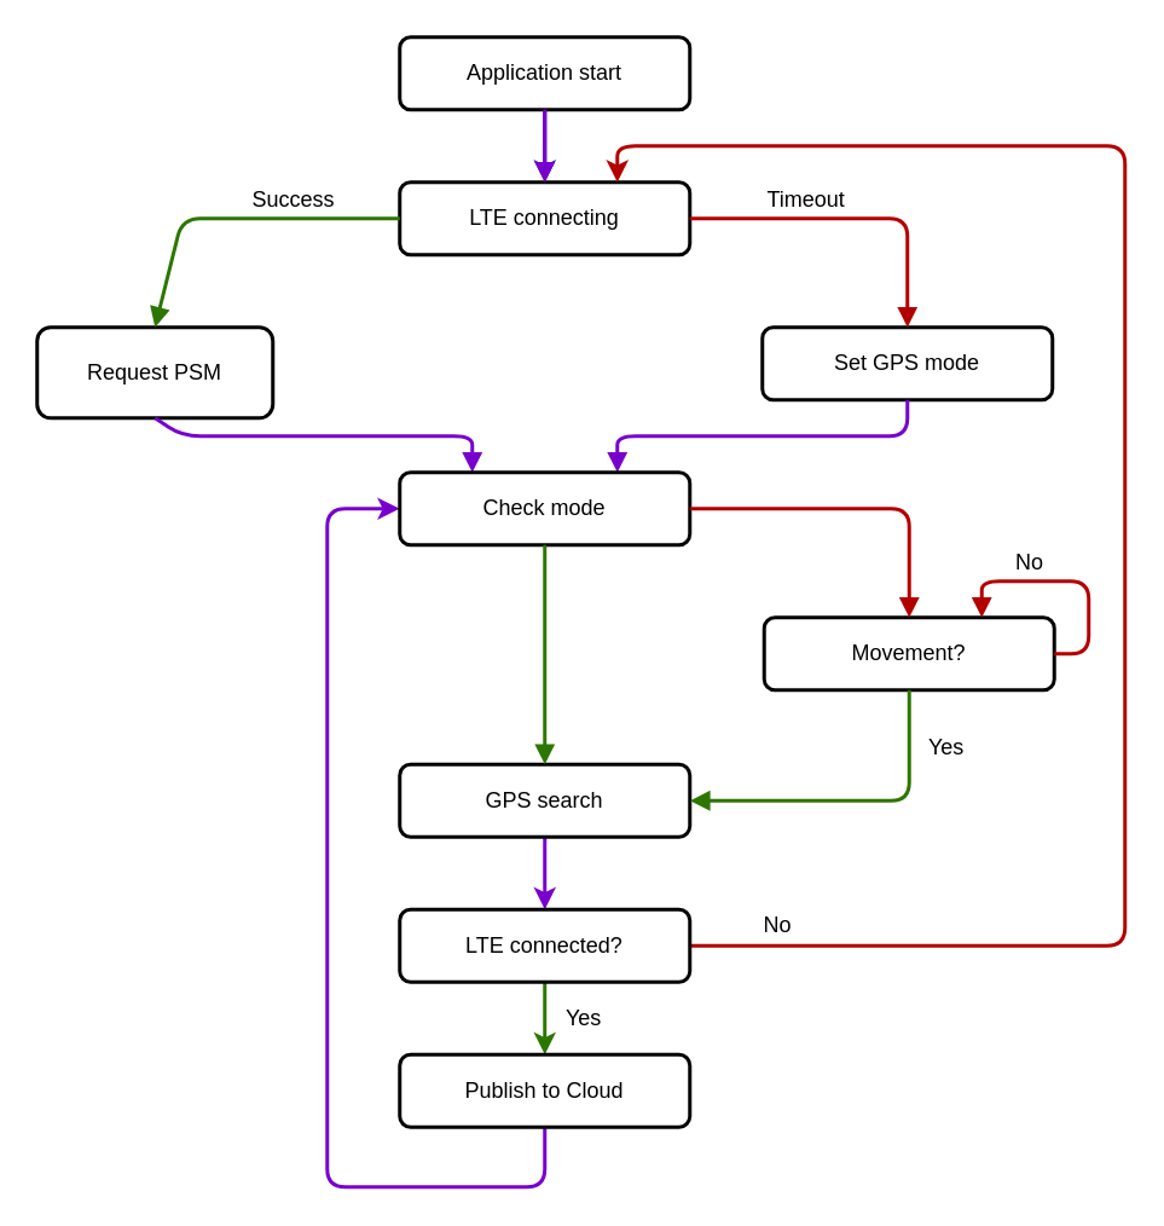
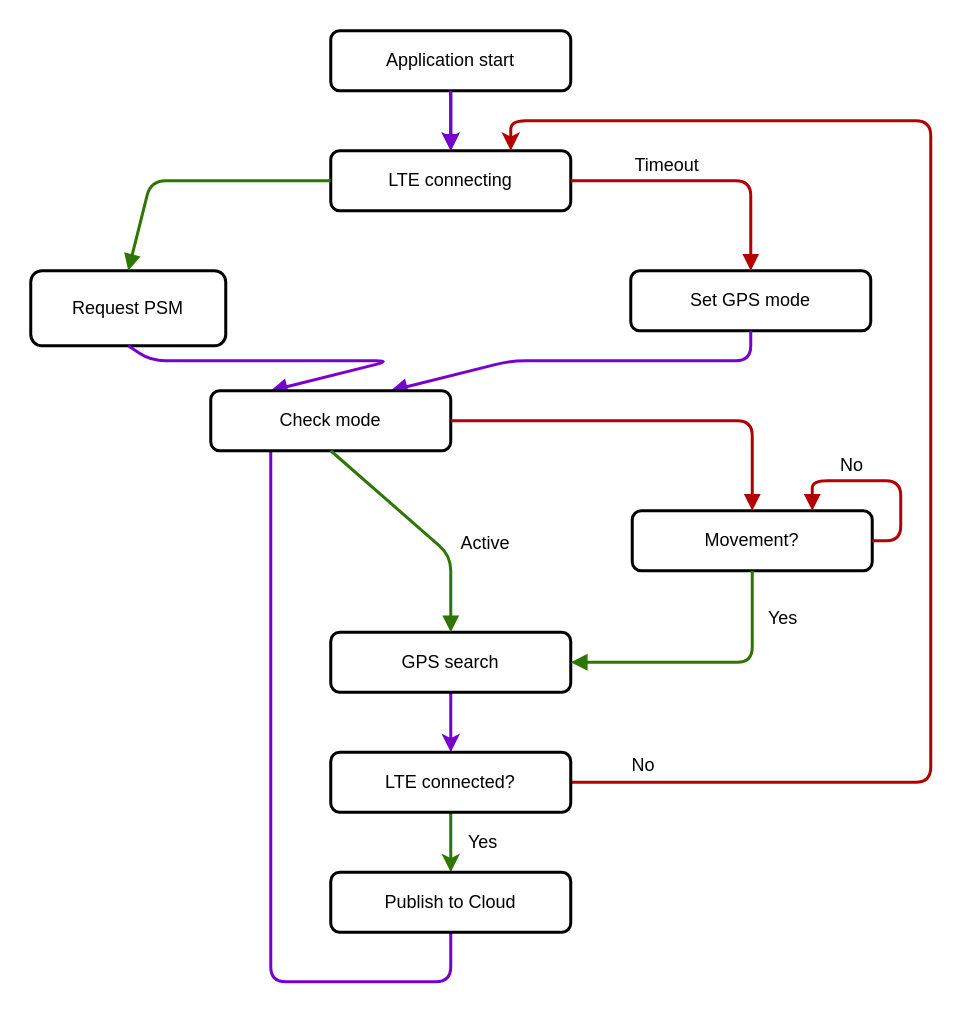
  <mxCell id="0" />
  <mxCell id="1" parent="0" />
  <mxCell id="2" value="" style="edgeStyle=none;rounded=1;orthogonalLoop=1;jettySize=auto;html=1;strokeWidth=2;fillColor=#6a00ff;strokeColor=#3700CC;" parent="1" source="3" target="4" edge="1"><mxGeometry relative="1" as="geometry" /></mxCell>
  <mxCell id="3" value="Application start" style="shape=ext;rounded=1;html=1;whiteSpace=wrap;strokeWidth=2;" parent="1" vertex="1"><mxGeometry x="220" y="20" width="160" height="40" as="geometry" /></mxCell>
  <mxCell id="4" value="&lt;div&gt;LTE connecting&lt;/div&gt;" style="shape=ext;rounded=1;html=1;whiteSpace=wrap;strokeWidth=2;" parent="1" vertex="1"><mxGeometry x="220" y="100" width="160" height="40" as="geometry" /></mxCell>
  <mxCell id="5" value="Request PSM" style="shape=ext;rounded=1;html=1;whiteSpace=wrap;strokeWidth=2;" parent="1" vertex="1"><mxGeometry x="20" y="180" width="130" height="50" as="geometry" /></mxCell>
  <mxCell id="6" value="Set GPS mode" style="shape=ext;rounded=1;html=1;whiteSpace=wrap;strokeWidth=2;" parent="1" vertex="1"><mxGeometry x="420" y="180" width="160" height="40" as="geometry" /></mxCell>
  <mxCell id="7" style="edgeStyle=orthogonalEdgeStyle;rounded=0;orthogonalLoop=1;jettySize=auto;html=1;exitX=0.5;exitY=1;exitDx=0;exitDy=0;entryX=0.5;entryY=0;entryDx=0;entryDy=0;strokeWidth=2;fillColor=#aa00ff;strokeColor=#7700CC;" parent="1" source="8" target="11" edge="1"><mxGeometry relative="1" as="geometry" /></mxCell>
  <mxCell id="8" value="GPS search" style="shape=ext;rounded=1;html=1;whiteSpace=wrap;strokeWidth=2;" parent="1" vertex="1"><mxGeometry x="220" y="421" width="160" height="40" as="geometry" /></mxCell>
  <mxCell id="9" style="edgeStyle=orthogonalEdgeStyle;rounded=0;orthogonalLoop=1;jettySize=auto;html=1;exitX=0.5;exitY=1;exitDx=0;exitDy=0;entryX=0.5;entryY=0;entryDx=0;entryDy=0;strokeWidth=2;fillColor=#60a917;strokeColor=#2D7600;" parent="1" source="11" target="13" edge="1"><mxGeometry relative="1" as="geometry" /></mxCell>
  <mxCell id="10" style="rounded=1;orthogonalLoop=1;jettySize=auto;html=1;exitX=1;exitY=0.5;exitDx=0;exitDy=0;entryX=0.75;entryY=0;entryDx=0;entryDy=0;fillColor=#e51400;strokeColor=#B20000;strokeWidth=2;" parent="1" source="11" target="4" edge="1"><mxGeometry relative="1" as="geometry"><Array as="points"><mxPoint x="620" y="521" /><mxPoint x="620" y="80" /><mxPoint x="340" y="80" /></Array></mxGeometry></mxCell>
  <mxCell id="11" value="LTE connected?" style="shape=ext;rounded=1;html=1;whiteSpace=wrap;strokeWidth=2;" parent="1" vertex="1"><mxGeometry x="220" y="501" width="160" height="40" as="geometry" /></mxCell>
  <mxCell id="12" style="edgeStyle=none;rounded=1;orthogonalLoop=1;jettySize=auto;html=1;exitX=0.5;exitY=1;exitDx=0;exitDy=0;entryX=0;entryY=0.5;entryDx=0;entryDy=0;strokeWidth=2;fillColor=#aa00ff;strokeColor=#7700CC;" parent="1" source="13" target="23" edge="1"><mxGeometry relative="1" as="geometry"><Array as="points"><mxPoint x="300" y="654" /><mxPoint x="180" y="654" /><mxPoint x="180" y="444" /><mxPoint x="180" y="280" /></Array></mxGeometry></mxCell>
  <mxCell id="13" value="Publish to Cloud" style="shape=ext;rounded=1;html=1;whiteSpace=wrap;strokeWidth=2;" parent="1" vertex="1"><mxGeometry x="220" y="581" width="160" height="40" as="geometry" /></mxCell>
  <mxCell id="14" value="" style="endArrow=block;endFill=1;endSize=6;html=1;exitX=0.5;exitY=1;exitDx=0;exitDy=0;entryX=0.5;entryY=0;entryDx=0;entryDy=0;strokeWidth=2;fillColor=#aa00ff;strokeColor=#7700CC;" parent="1" source="3" target="4" edge="1"><mxGeometry width="100" relative="1" as="geometry"><mxPoint x="20" y="480" as="sourcePoint" /><mxPoint x="120" y="480" as="targetPoint" /></mxGeometry></mxCell>
  <mxCell id="15" value="" style="endArrow=block;endFill=1;endSize=6;html=1;exitX=0;exitY=0.5;exitDx=0;exitDy=0;entryX=0.5;entryY=0;entryDx=0;entryDy=0;fillColor=#60a917;strokeColor=#2D7600;strokeWidth=2;" parent="1" source="4" target="5" edge="1"><mxGeometry width="100" relative="1" as="geometry"><mxPoint x="20" y="480" as="sourcePoint" /><mxPoint x="120" y="480" as="targetPoint" /><Array as="points"><mxPoint x="100" y="120" /></Array></mxGeometry></mxCell>
  <mxCell id="16" value="" style="endArrow=block;endFill=1;endSize=6;html=1;exitX=1;exitY=0.5;exitDx=0;exitDy=0;entryX=0.5;entryY=0;entryDx=0;entryDy=0;strokeWidth=2;fillColor=#e51400;strokeColor=#B20000;" parent="1" source="4" target="6" edge="1"><mxGeometry width="100" relative="1" as="geometry"><mxPoint x="20" y="480" as="sourcePoint" /><mxPoint x="120" y="480" as="targetPoint" /><Array as="points"><mxPoint x="500" y="120" /></Array></mxGeometry></mxCell>
  <mxCell id="17" value="" style="endArrow=block;endFill=1;endSize=6;html=1;exitX=0.5;exitY=1;exitDx=0;exitDy=0;entryX=0.25;entryY=0;entryDx=0;entryDy=0;strokeWidth=2;fillColor=#aa00ff;strokeColor=#7700CC;" parent="1" source="5" target="23" edge="1"><mxGeometry width="100" relative="1" as="geometry"><mxPoint x="20" y="480" as="sourcePoint" /><mxPoint x="120" y="480" as="targetPoint" /><Array as="points"><mxPoint x="100" y="240" /><mxPoint x="260" y="240" /></Array></mxGeometry></mxCell>
  <mxCell id="18" value="" style="endArrow=block;endFill=1;endSize=6;html=1;exitX=0.5;exitY=1;exitDx=0;exitDy=0;entryX=0.75;entryY=0;entryDx=0;entryDy=0;strokeWidth=2;fillColor=#aa00ff;strokeColor=#7700CC;" parent="1" source="6" target="23" edge="1"><mxGeometry width="100" relative="1" as="geometry"><mxPoint x="20" y="480" as="sourcePoint" /><mxPoint x="120" y="480" as="targetPoint" /><Array as="points"><mxPoint x="500" y="240" /><mxPoint x="340" y="240" /></Array></mxGeometry></mxCell>
  <mxCell id="19" value="No" style="text;html=1;resizable=0;points=[];autosize=1;align=left;verticalAlign=top;spacingTop=-4;" vertex="1" parent="1"><mxGeometry x="419" y="500" width="30" height="20" as="geometry" /></mxCell>
  <mxCell id="20" value="Timeout" style="text;html=1;resizable=0;points=[];autosize=1;align=left;verticalAlign=top;spacingTop=-4;" vertex="1" parent="1"><mxGeometry x="421" y="100" width="70" height="20" as="geometry" /></mxCell>
- <mxCell id="21" value="Success" style="text;html=1;resizable=0;points=[];autosize=1;align=left;verticalAlign=top;spacingTop=-4;" vertex="1" parent="1"><mxGeometry x="137" y="100" width="60" height="20" as="geometry" /></mxCell>
  <mxCell id="22" value="Yes" style="text;html=1;resizable=0;points=[];autosize=1;align=left;verticalAlign=top;spacingTop=-4;" vertex="1" parent="1"><mxGeometry x="310" y="551" width="40" height="20" as="geometry" /></mxCell>
- <mxCell id="23" value="Check mode" style="shape=ext;rounded=1;html=1;whiteSpace=wrap;strokeWidth=2;" vertex="1" parent="1"><mxGeometry x="220" y="260" width="160" height="40" as="geometry" /></mxCell>
+ <mxCell id="23" value="Check mode" style="shape=ext;rounded=1;html=1;whiteSpace=wrap;strokeWidth=2;" vertex="1" parent="1"><mxGeometry x="140" y="260" width="160" height="40" as="geometry" /></mxCell>
  <mxCell id="24" value="" style="endArrow=block;endFill=1;endSize=6;html=1;exitX=0.5;exitY=1;exitDx=0;exitDy=0;entryX=0.5;entryY=0;entryDx=0;entryDy=0;strokeWidth=2;fillColor=#60a917;strokeColor=#2D7600;" edge="1" parent="1" source="23" target="8"><mxGeometry width="100" relative="1" as="geometry"><mxPoint x="110" y="230" as="sourcePoint" /><mxPoint x="270" y="270" as="targetPoint" /><Array as="points"><mxPoint x="300" y="370" /></Array></mxGeometry></mxCell>
+ <mxCell id="25" value="Active" style="text;html=1;resizable=0;points=[];autosize=1;align=left;verticalAlign=top;spacingTop=-4;" vertex="1" parent="1"><mxGeometry x="305" y="352" width="50" height="20" as="geometry" /></mxCell>
  <mxCell id="26" value="Movement?" style="shape=ext;rounded=1;html=1;whiteSpace=wrap;strokeWidth=2;" vertex="1" parent="1"><mxGeometry x="421" y="340" width="160" height="40" as="geometry" /></mxCell>
  <mxCell id="27" value="" style="endArrow=block;endFill=1;endSize=6;html=1;exitX=1;exitY=0.5;exitDx=0;exitDy=0;entryX=0.5;entryY=0;entryDx=0;entryDy=0;strokeWidth=2;fillColor=#e51400;strokeColor=#B20000;" edge="1" parent="1" source="23" target="26"><mxGeometry width="100" relative="1" as="geometry"><mxPoint x="510" y="230" as="sourcePoint" /><mxPoint x="350" y="270" as="targetPoint" /><Array as="points"><mxPoint x="501" y="280" /></Array></mxGeometry></mxCell>
  <mxCell id="28" value="" style="endArrow=block;endFill=1;endSize=6;html=1;exitX=0.5;exitY=1;exitDx=0;exitDy=0;entryX=1;entryY=0.5;entryDx=0;entryDy=0;strokeWidth=2;fillColor=#60a917;strokeColor=#2D7600;" edge="1" parent="1" source="26" target="8"><mxGeometry width="100" relative="1" as="geometry"><mxPoint x="310" y="310" as="sourcePoint" /><mxPoint x="310" y="470" as="targetPoint" /><Array as="points"><mxPoint x="501" y="441" /></Array></mxGeometry></mxCell>
  <mxCell id="29" value="Yes" style="text;html=1;resizable=0;points=[];autosize=1;align=left;verticalAlign=top;spacingTop=-4;" vertex="1" parent="1"><mxGeometry x="510" y="402" width="40" height="20" as="geometry" /></mxCell>
  <mxCell id="30" value="" style="endArrow=block;endFill=1;endSize=6;html=1;exitX=1;exitY=0.5;exitDx=0;exitDy=0;entryX=0.75;entryY=0;entryDx=0;entryDy=0;strokeWidth=2;fillColor=#e51400;strokeColor=#B20000;" edge="1" parent="1" source="26" target="26"><mxGeometry width="100" relative="1" as="geometry"><mxPoint x="390" y="290" as="sourcePoint" /><mxPoint x="511" y="350" as="targetPoint" /><Array as="points"><mxPoint x="600" y="360" /><mxPoint x="600" y="320" /><mxPoint x="541" y="320" /></Array></mxGeometry></mxCell>
  <mxCell id="31" value="No" style="text;html=1;resizable=0;points=[];autosize=1;align=left;verticalAlign=top;spacingTop=-4;" vertex="1" parent="1"><mxGeometry x="558" y="300" width="30" height="20" as="geometry" /></mxCell>
